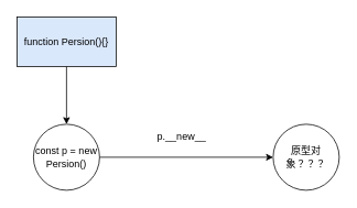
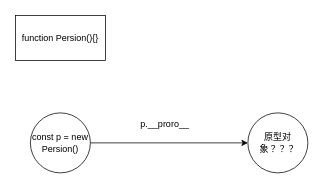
  <mxCell id="0" />
  <mxCell id="1" parent="0" />
- <mxCell id="2" style="edgeStyle=none;html=1;entryX=0.5;entryY=0;entryDx=0;entryDy=0;" edge="1" parent="1" source="3" target="5"><mxGeometry relative="1" as="geometry" /></mxCell>
- <mxCell id="3" value="function Persion(){}" style="rounded=0;whiteSpace=wrap;html=1;fillColor=#dae8fc;" vertex="1" parent="1"><mxGeometry x="20" y="20" width="120" height="60" as="geometry" /></mxCell>
+ <mxCell id="3" value="function Persion(){}" style="rounded=0;whiteSpace=wrap;html=1;" vertex="1" parent="1"><mxGeometry x="20" y="20" width="120" height="60" as="geometry" /></mxCell>
  <mxCell id="4" value="" style="edgeStyle=none;html=1;" edge="1" parent="1" source="5" target="6"><mxGeometry relative="1" as="geometry" /></mxCell>
  <mxCell id="5" value="const p = new Persion()" style="ellipse;whiteSpace=wrap;html=1;aspect=fixed;" vertex="1" parent="1"><mxGeometry x="40" y="150" width="80" height="80" as="geometry" /></mxCell>
  <mxCell id="6" value="原型对象？？？" style="ellipse;whiteSpace=wrap;html=1;" vertex="1" parent="1"><mxGeometry x="330" y="150" width="80" height="80" as="geometry" /></mxCell>
- <mxCell id="7" value="p.__new__" style="text;html=1;align=center;verticalAlign=middle;resizable=0;points=[];autosize=1;strokeColor=none;fillColor=none;" vertex="1" parent="1"><mxGeometry x="174" y="150" width="90" height="30" as="geometry" /></mxCell>
+ <mxCell id="7" value="p.__proro__" style="text;html=1;align=center;verticalAlign=middle;resizable=0;points=[];autosize=1;strokeColor=none;fillColor=none;" vertex="1" parent="1"><mxGeometry x="174" y="150" width="90" height="30" as="geometry" /></mxCell>
